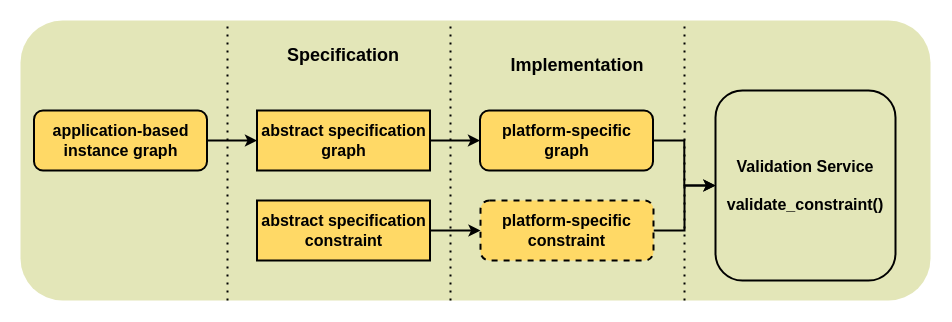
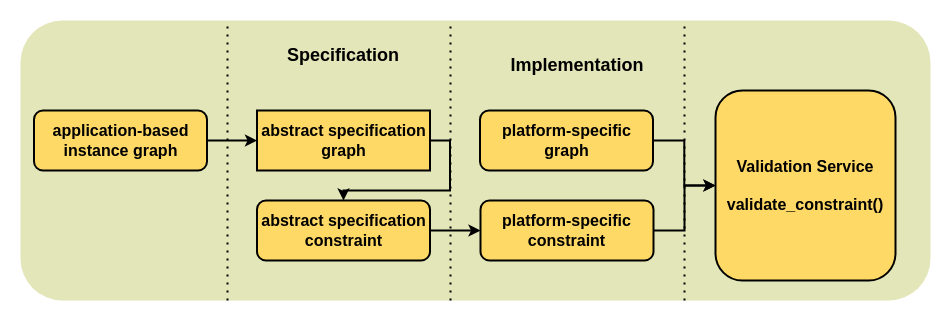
  <mxCell id="0" />
  <mxCell id="1" parent="0" />
  <mxCell id="2" value="" style="rounded=1;whiteSpace=wrap;html=1;shadow=0;sketch=0;strokeColor=none;strokeWidth=4;fillColor=#E3E6B8;gradientColor=none;" vertex="1" parent="1"><mxGeometry x="20" y="20" width="910" height="280" as="geometry" /></mxCell>
  <mxCell id="3" style="edgeStyle=orthogonalEdgeStyle;rounded=0;orthogonalLoop=1;jettySize=auto;html=1;exitX=1;exitY=0.5;exitDx=0;exitDy=0;strokeWidth=2;" edge="1" parent="1" source="4" target="6"><mxGeometry relative="1" as="geometry" /></mxCell>
  <mxCell id="4" value="&lt;b&gt;&lt;font style=&quot;font-size: 16px;&quot;&gt;application-based instance graph&lt;/font&gt;&lt;/b&gt;" style="rounded=1;whiteSpace=wrap;html=1;fillColor=#FFD966;strokeColor=#000000;strokeWidth=2;" vertex="1" parent="1"><mxGeometry x="33.5" y="110" width="173" height="60" as="geometry" /></mxCell>
- <mxCell id="5" style="edgeStyle=orthogonalEdgeStyle;rounded=0;orthogonalLoop=1;jettySize=auto;html=1;exitX=1;exitY=0.5;exitDx=0;exitDy=0;entryX=0;entryY=0.5;entryDx=0;entryDy=0;strokeWidth=2;" edge="1" parent="1" source="6" target="12"><mxGeometry relative="1" as="geometry" /></mxCell>
+ <mxCell id="5" style="edgeStyle=orthogonalEdgeStyle;rounded=0;orthogonalLoop=1;jettySize=auto;html=1;exitX=1;exitY=0.5;exitDx=0;exitDy=0;strokeWidth=2;" edge="1" parent="1" source="6" target="10"><mxGeometry relative="1" as="geometry" /></mxCell>
  <mxCell id="6" value="&lt;b&gt;&lt;font style=&quot;font-size: 16px;&quot;&gt;abstract specification graph&lt;/font&gt;&lt;/b&gt;" style="whiteSpace=wrap;html=1;fillColor=#FFD966;strokeColor=#000000;strokeWidth=2;rounded=0;" vertex="1" parent="1"><mxGeometry x="256.5" y="110" width="173" height="60" as="geometry" /></mxCell>
  <mxCell id="7" style="edgeStyle=orthogonalEdgeStyle;rounded=0;orthogonalLoop=1;jettySize=auto;html=1;exitX=1;exitY=0.5;exitDx=0;exitDy=0;strokeWidth=2;" edge="1" parent="1" source="8" target="13"><mxGeometry relative="1" as="geometry" /></mxCell>
- <mxCell id="8" value="&lt;b&gt;&lt;font style=&quot;font-size: 16px;&quot;&gt;platform-specific constraint&lt;/font&gt;&lt;/b&gt;" style="rounded=1;whiteSpace=wrap;html=1;fillColor=#FFD966;strokeColor=#000000;strokeWidth=2;dashed=1;" vertex="1" parent="1"><mxGeometry x="480" y="200" width="173" height="60" as="geometry" /></mxCell>
+ <mxCell id="8" value="&lt;b&gt;&lt;font style=&quot;font-size: 16px;&quot;&gt;platform-specific constraint&lt;/font&gt;&lt;/b&gt;" style="rounded=1;whiteSpace=wrap;html=1;fillColor=#FFD966;strokeColor=#000000;strokeWidth=2;" vertex="1" parent="1"><mxGeometry x="480" y="200" width="173" height="60" as="geometry" /></mxCell>
  <mxCell id="9" style="edgeStyle=orthogonalEdgeStyle;rounded=0;orthogonalLoop=1;jettySize=auto;html=1;exitX=1;exitY=0.5;exitDx=0;exitDy=0;strokeWidth=2;" edge="1" parent="1" source="10" target="8"><mxGeometry relative="1" as="geometry" /></mxCell>
- <mxCell id="10" value="&lt;b&gt;&lt;font style=&quot;font-size: 16px;&quot;&gt;abstract specification constraint&lt;/font&gt;&lt;/b&gt;" style="whiteSpace=wrap;html=1;fillColor=#FFD966;strokeColor=#000000;strokeWidth=2;rounded=0;" vertex="1" parent="1"><mxGeometry x="256.5" y="200" width="173" height="60" as="geometry" /></mxCell>
+ <mxCell id="10" value="&lt;b&gt;&lt;font style=&quot;font-size: 16px;&quot;&gt;abstract specification constraint&lt;/font&gt;&lt;/b&gt;" style="rounded=1;whiteSpace=wrap;html=1;fillColor=#FFD966;strokeColor=#000000;strokeWidth=2;" vertex="1" parent="1"><mxGeometry x="256.5" y="200" width="173" height="60" as="geometry" /></mxCell>
  <mxCell id="11" style="edgeStyle=orthogonalEdgeStyle;rounded=0;orthogonalLoop=1;jettySize=auto;html=1;exitX=1;exitY=0.5;exitDx=0;exitDy=0;strokeWidth=2;" edge="1" parent="1" source="12" target="13"><mxGeometry relative="1" as="geometry" /></mxCell>
  <mxCell id="12" value="&lt;span style=&quot;font-size: 16px;&quot;&gt;&lt;b&gt;platform-specific graph&lt;/b&gt;&lt;/span&gt;" style="rounded=1;whiteSpace=wrap;html=1;fillColor=#FFD966;strokeColor=#000000;strokeWidth=2;" vertex="1" parent="1"><mxGeometry x="479.5" y="110" width="173" height="60" as="geometry" /></mxCell>
- <mxCell id="13" value="&lt;b&gt;&lt;font style=&quot;font-size: 16px;&quot;&gt;Validation Service&lt;br&gt;&lt;br&gt;validate_constraint()&lt;br&gt;&lt;/font&gt;&lt;/b&gt;" style="rounded=1;whiteSpace=wrap;html=1;fillColor=#e3e6b8;strokeColor=#000000;strokeWidth=2;" vertex="1" parent="1"><mxGeometry x="715" y="90" width="180" height="190" as="geometry" /></mxCell>
+ <mxCell id="13" value="&lt;b&gt;&lt;font style=&quot;font-size: 16px;&quot;&gt;Validation Service&lt;br&gt;&lt;br&gt;validate_constraint()&lt;br&gt;&lt;/font&gt;&lt;/b&gt;" style="rounded=1;whiteSpace=wrap;html=1;fillColor=#FFD966;strokeColor=#000000;strokeWidth=2;" vertex="1" parent="1"><mxGeometry x="715" y="90" width="180" height="190" as="geometry" /></mxCell>
  <mxCell id="14" value="" style="endArrow=none;dashed=1;html=1;dashPattern=1 3;strokeWidth=2;rounded=0;" edge="1" parent="1"><mxGeometry width="50" height="50" relative="1" as="geometry"><mxPoint x="227" y="300" as="sourcePoint" /><mxPoint x="227" y="20" as="targetPoint" /></mxGeometry></mxCell>
  <mxCell id="15" value="" style="endArrow=none;dashed=1;html=1;dashPattern=1 3;strokeWidth=2;rounded=0;" edge="1" parent="1"><mxGeometry width="50" height="50" relative="1" as="geometry"><mxPoint x="450" y="300" as="sourcePoint" /><mxPoint x="450" y="20" as="targetPoint" /></mxGeometry></mxCell>
  <mxCell id="16" value="" style="endArrow=none;dashed=1;html=1;dashPattern=1 3;strokeWidth=2;rounded=0;" edge="1" parent="1"><mxGeometry width="50" height="50" relative="1" as="geometry"><mxPoint x="684" y="300" as="sourcePoint" /><mxPoint x="684" y="20" as="targetPoint" /></mxGeometry></mxCell>
  <mxCell id="17" value="&lt;font style=&quot;font-size: 18px;&quot;&gt;&lt;b&gt;Specification&lt;/b&gt;&lt;/font&gt;" style="text;html=1;strokeColor=none;fillColor=none;align=center;verticalAlign=middle;whiteSpace=wrap;rounded=0;" vertex="1" parent="1"><mxGeometry x="263" y="40" width="160" height="30" as="geometry" /></mxCell>
  <mxCell id="18" value="&lt;font style=&quot;font-size: 18px;&quot;&gt;&lt;b&gt;Implementation&lt;/b&gt;&lt;/font&gt;" style="text;html=1;strokeColor=none;fillColor=none;align=center;verticalAlign=middle;whiteSpace=wrap;rounded=0;" vertex="1" parent="1"><mxGeometry x="496.5" y="50" width="160" height="30" as="geometry" /></mxCell>
